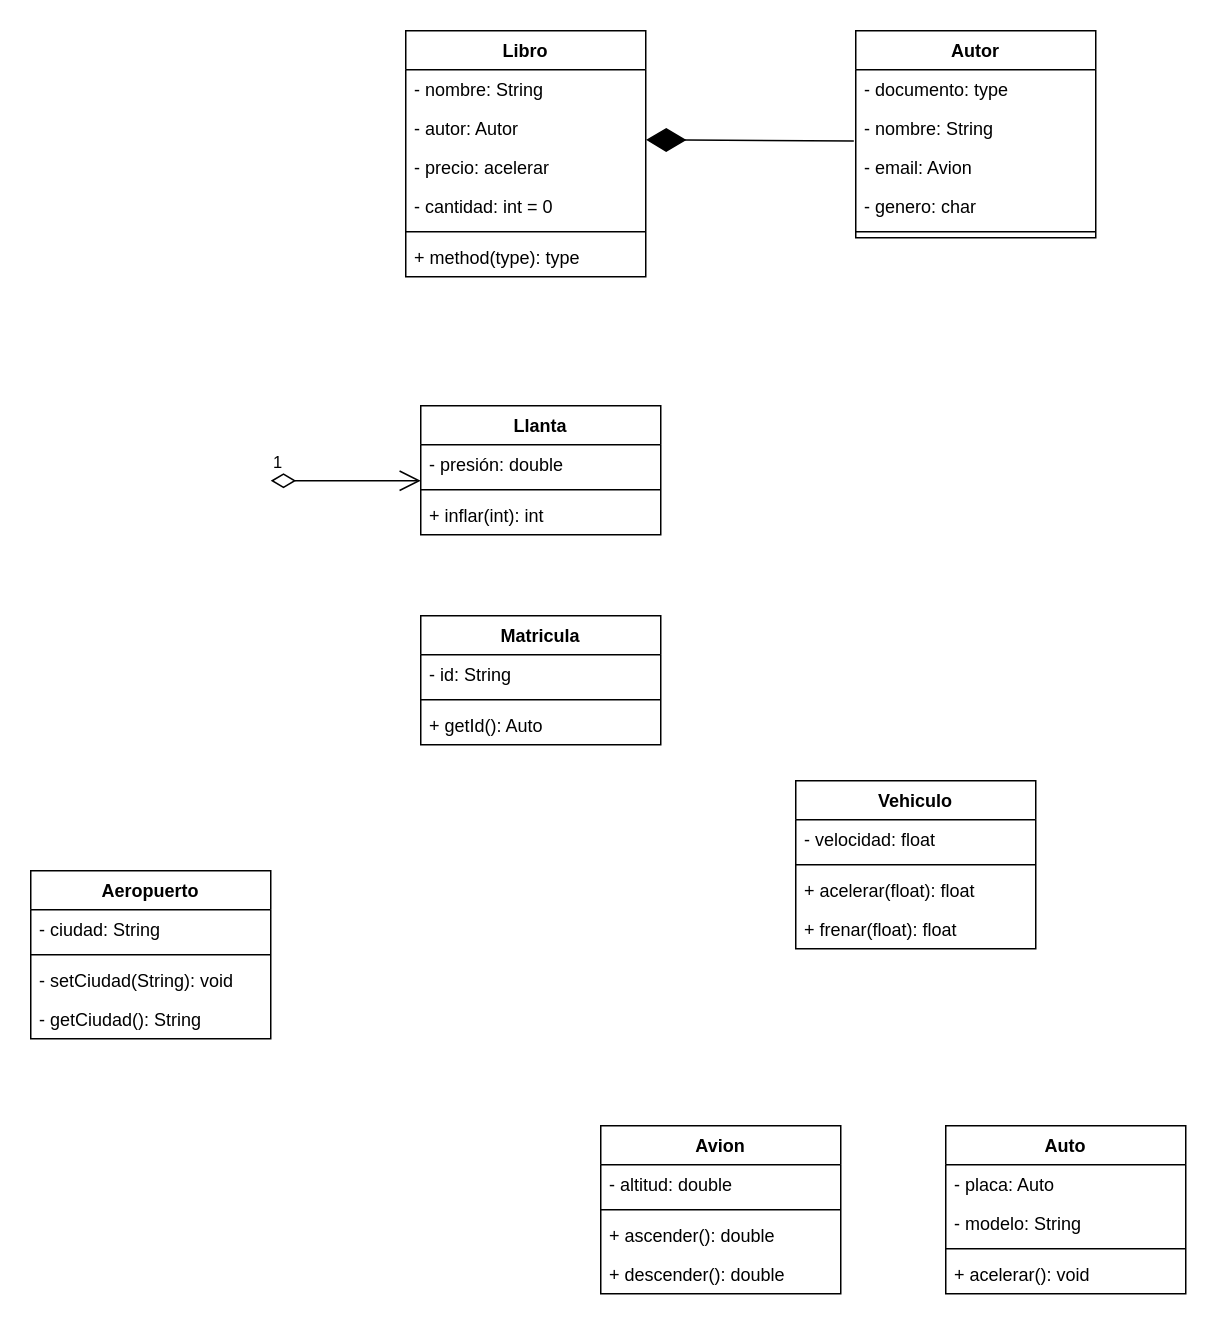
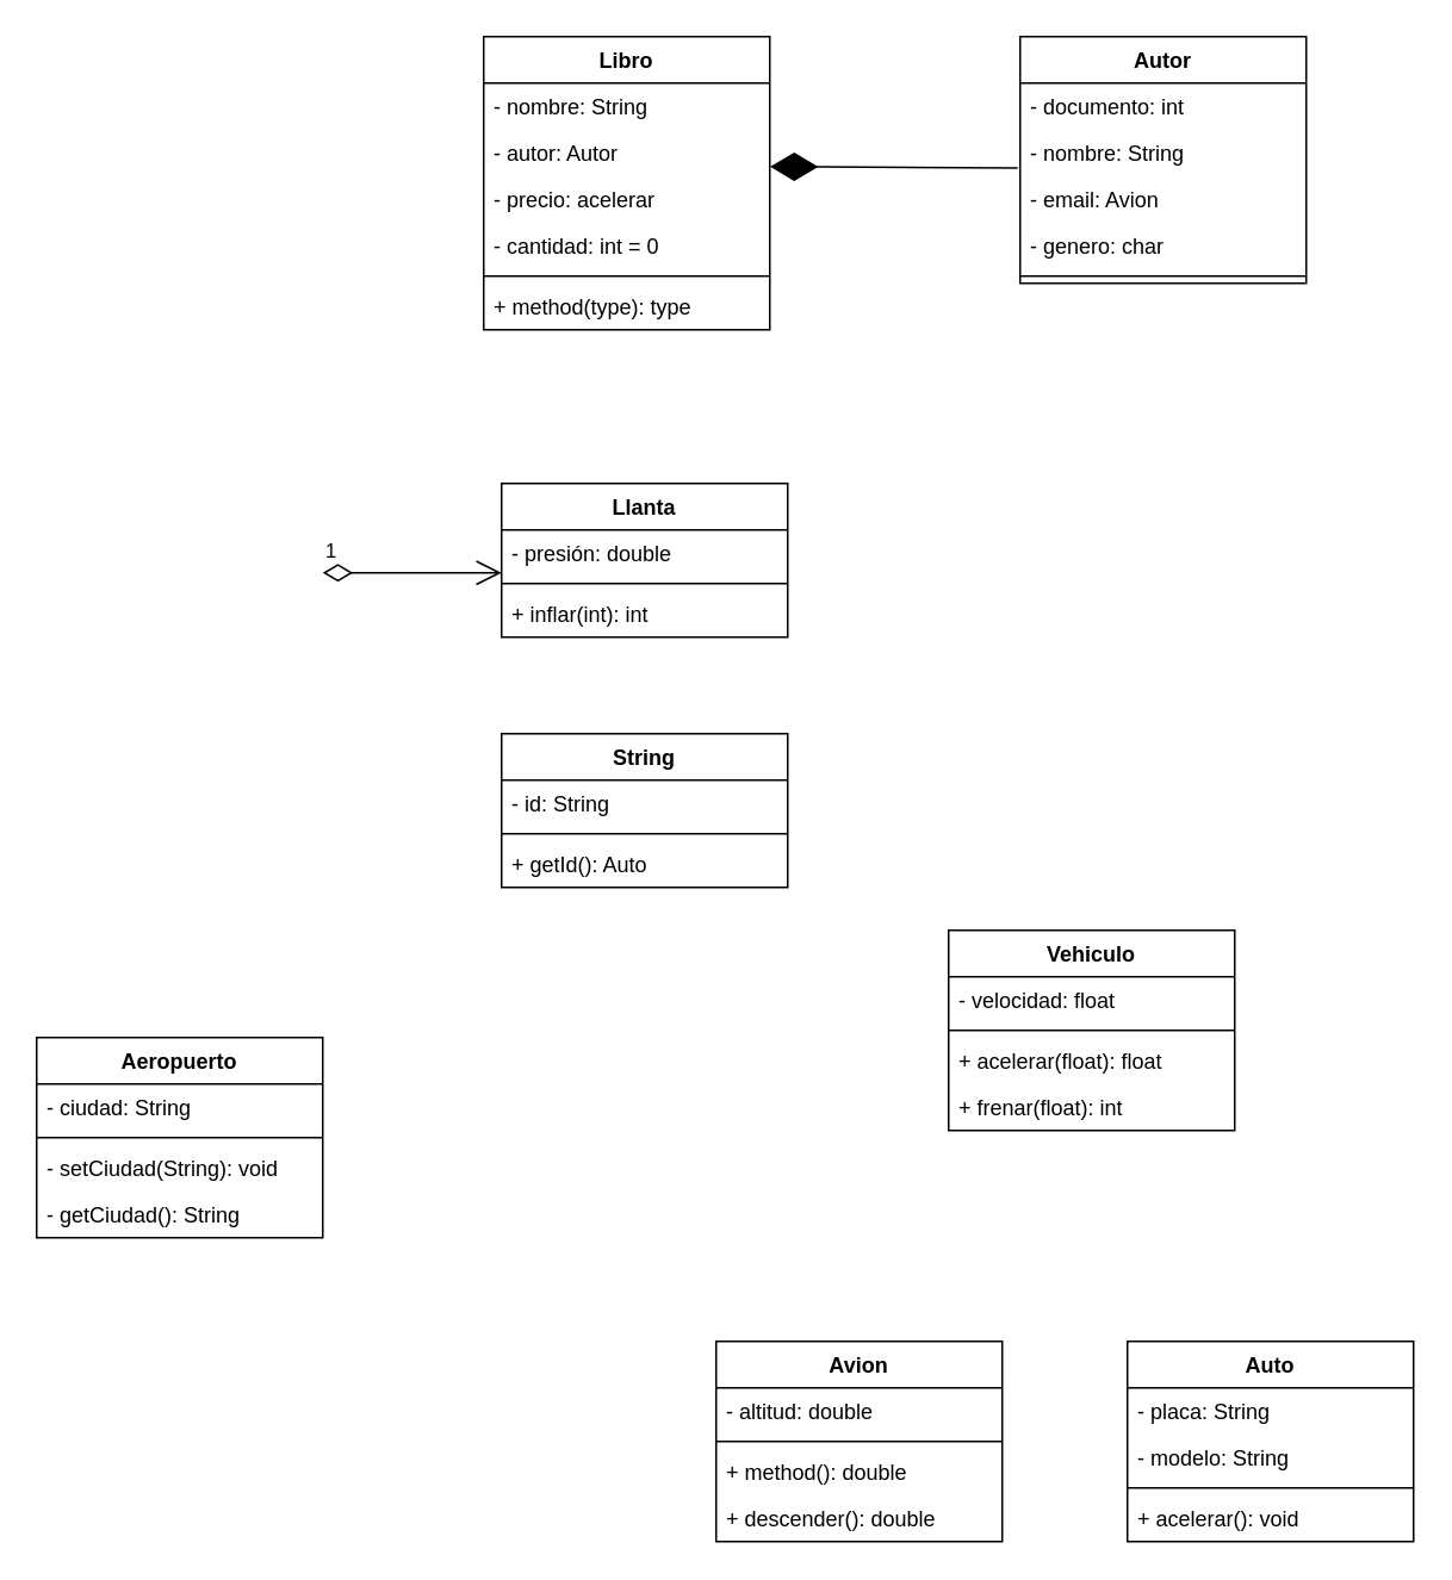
  <mxCell id="0" />
  <mxCell id="1" parent="0" />
  <mxCell id="2" value="Autor" style="swimlane;fontStyle=1;align=center;verticalAlign=top;childLayout=stackLayout;horizontal=1;startSize=26;horizontalStack=0;resizeParent=1;resizeParentMax=0;resizeLast=0;collapsible=1;marginBottom=0;" vertex="1" parent="1"><mxGeometry x="570" y="20" width="160" height="138" as="geometry" /></mxCell>
- <mxCell id="3" value="- documento: type" style="text;strokeColor=none;fillColor=none;align=left;verticalAlign=top;spacingLeft=4;spacingRight=4;overflow=hidden;rotatable=0;points=[[0,0.5],[1,0.5]];portConstraint=eastwest;" vertex="1" parent="2"><mxGeometry y="26" width="160" height="26" as="geometry" /></mxCell>
+ <mxCell id="3" value="- documento: int" style="text;strokeColor=none;fillColor=none;align=left;verticalAlign=top;spacingLeft=4;spacingRight=4;overflow=hidden;rotatable=0;points=[[0,0.5],[1,0.5]];portConstraint=eastwest;" vertex="1" parent="2"><mxGeometry y="26" width="160" height="26" as="geometry" /></mxCell>
  <mxCell id="4" value="- nombre: String" style="text;strokeColor=none;fillColor=none;align=left;verticalAlign=top;spacingLeft=4;spacingRight=4;overflow=hidden;rotatable=0;points=[[0,0.5],[1,0.5]];portConstraint=eastwest;" vertex="1" parent="2"><mxGeometry y="52" width="160" height="26" as="geometry" /></mxCell>
  <mxCell id="5" value="- email: Avion" style="text;strokeColor=none;fillColor=none;align=left;verticalAlign=top;spacingLeft=4;spacingRight=4;overflow=hidden;rotatable=0;points=[[0,0.5],[1,0.5]];portConstraint=eastwest;" vertex="1" parent="2"><mxGeometry y="78" width="160" height="26" as="geometry" /></mxCell>
  <mxCell id="6" value="- genero: char" style="text;strokeColor=none;fillColor=none;align=left;verticalAlign=top;spacingLeft=4;spacingRight=4;overflow=hidden;rotatable=0;points=[[0,0.5],[1,0.5]];portConstraint=eastwest;" vertex="1" parent="2"><mxGeometry y="104" width="160" height="26" as="geometry" /></mxCell>
  <mxCell id="7" value="" style="line;strokeWidth=1;fillColor=none;align=left;verticalAlign=middle;spacingTop=-1;spacingLeft=3;spacingRight=3;rotatable=0;labelPosition=right;points=[];portConstraint=eastwest;" vertex="1" parent="2"><mxGeometry y="130" width="160" height="8" as="geometry" /></mxCell>
  <mxCell id="8" value="Auto" style="swimlane;fontStyle=1;align=center;verticalAlign=top;childLayout=stackLayout;horizontal=1;startSize=26;horizontalStack=0;resizeParent=1;resizeParentMax=0;resizeLast=0;collapsible=1;marginBottom=0;" vertex="1" parent="1"><mxGeometry x="630" y="750" width="160" height="112" as="geometry" /></mxCell>
- <mxCell id="9" value="- placa: Auto" style="text;strokeColor=none;fillColor=none;align=left;verticalAlign=top;spacingLeft=4;spacingRight=4;overflow=hidden;rotatable=0;points=[[0,0.5],[1,0.5]];portConstraint=eastwest;" vertex="1" parent="8"><mxGeometry y="26" width="160" height="26" as="geometry" /></mxCell>
+ <mxCell id="9" value="- placa: String" style="text;strokeColor=none;fillColor=none;align=left;verticalAlign=top;spacingLeft=4;spacingRight=4;overflow=hidden;rotatable=0;points=[[0,0.5],[1,0.5]];portConstraint=eastwest;" vertex="1" parent="8"><mxGeometry y="26" width="160" height="26" as="geometry" /></mxCell>
  <mxCell id="10" value="- modelo: String" style="text;strokeColor=none;fillColor=none;align=left;verticalAlign=top;spacingLeft=4;spacingRight=4;overflow=hidden;rotatable=0;points=[[0,0.5],[1,0.5]];portConstraint=eastwest;" vertex="1" parent="8"><mxGeometry y="52" width="160" height="26" as="geometry" /></mxCell>
  <mxCell id="11" value="" style="line;strokeWidth=1;fillColor=none;align=left;verticalAlign=middle;spacingTop=-1;spacingLeft=3;spacingRight=3;rotatable=0;labelPosition=right;points=[];portConstraint=eastwest;" vertex="1" parent="8"><mxGeometry y="78" width="160" height="8" as="geometry" /></mxCell>
  <mxCell id="12" value="+ acelerar(): void" style="text;strokeColor=none;fillColor=none;align=left;verticalAlign=top;spacingLeft=4;spacingRight=4;overflow=hidden;rotatable=0;points=[[0,0.5],[1,0.5]];portConstraint=eastwest;" vertex="1" parent="8"><mxGeometry y="86" width="160" height="26" as="geometry" /></mxCell>
  <mxCell id="13" value="Aeropuerto" style="swimlane;fontStyle=1;align=center;verticalAlign=top;childLayout=stackLayout;horizontal=1;startSize=26;horizontalStack=0;resizeParent=1;resizeParentMax=0;resizeLast=0;collapsible=1;marginBottom=0;" vertex="1" parent="1"><mxGeometry x="20" y="580" width="160" height="112" as="geometry" /></mxCell>
  <mxCell id="14" value="- ciudad: String" style="text;strokeColor=none;fillColor=none;align=left;verticalAlign=top;spacingLeft=4;spacingRight=4;overflow=hidden;rotatable=0;points=[[0,0.5],[1,0.5]];portConstraint=eastwest;" vertex="1" parent="13"><mxGeometry y="26" width="160" height="26" as="geometry" /></mxCell>
  <mxCell id="15" value="" style="line;strokeWidth=1;fillColor=none;align=left;verticalAlign=middle;spacingTop=-1;spacingLeft=3;spacingRight=3;rotatable=0;labelPosition=right;points=[];portConstraint=eastwest;" vertex="1" parent="13"><mxGeometry y="52" width="160" height="8" as="geometry" /></mxCell>
  <mxCell id="16" value="- setCiudad(String): void" style="text;strokeColor=none;fillColor=none;align=left;verticalAlign=top;spacingLeft=4;spacingRight=4;overflow=hidden;rotatable=0;points=[[0,0.5],[1,0.5]];portConstraint=eastwest;" vertex="1" parent="13"><mxGeometry y="60" width="160" height="26" as="geometry" /></mxCell>
  <mxCell id="17" value="- getCiudad(): String" style="text;strokeColor=none;fillColor=none;align=left;verticalAlign=top;spacingLeft=4;spacingRight=4;overflow=hidden;rotatable=0;points=[[0,0.5],[1,0.5]];portConstraint=eastwest;" vertex="1" parent="13"><mxGeometry y="86" width="160" height="26" as="geometry" /></mxCell>
  <mxCell id="18" value="Avion" style="swimlane;fontStyle=1;align=center;verticalAlign=top;childLayout=stackLayout;horizontal=1;startSize=26;horizontalStack=0;resizeParent=1;resizeParentMax=0;resizeLast=0;collapsible=1;marginBottom=0;" vertex="1" parent="1"><mxGeometry x="400" y="750" width="160" height="112" as="geometry" /></mxCell>
  <mxCell id="19" value="- altitud: double" style="text;strokeColor=none;fillColor=none;align=left;verticalAlign=top;spacingLeft=4;spacingRight=4;overflow=hidden;rotatable=0;points=[[0,0.5],[1,0.5]];portConstraint=eastwest;" vertex="1" parent="18"><mxGeometry y="26" width="160" height="26" as="geometry" /></mxCell>
  <mxCell id="20" value="" style="line;strokeWidth=1;fillColor=none;align=left;verticalAlign=middle;spacingTop=-1;spacingLeft=3;spacingRight=3;rotatable=0;labelPosition=right;points=[];portConstraint=eastwest;" vertex="1" parent="18"><mxGeometry y="52" width="160" height="8" as="geometry" /></mxCell>
- <mxCell id="21" value="+ ascender(): double" style="text;strokeColor=none;fillColor=none;align=left;verticalAlign=top;spacingLeft=4;spacingRight=4;overflow=hidden;rotatable=0;points=[[0,0.5],[1,0.5]];portConstraint=eastwest;" vertex="1" parent="18"><mxGeometry y="60" width="160" height="26" as="geometry" /></mxCell>
+ <mxCell id="21" value="+ method(): double" style="text;strokeColor=none;fillColor=none;align=left;verticalAlign=top;spacingLeft=4;spacingRight=4;overflow=hidden;rotatable=0;points=[[0,0.5],[1,0.5]];portConstraint=eastwest;" vertex="1" parent="18"><mxGeometry y="60" width="160" height="26" as="geometry" /></mxCell>
  <mxCell id="22" value="+ descender(): double" style="text;strokeColor=none;fillColor=none;align=left;verticalAlign=top;spacingLeft=4;spacingRight=4;overflow=hidden;rotatable=0;points=[[0,0.5],[1,0.5]];portConstraint=eastwest;" vertex="1" parent="18"><mxGeometry y="86" width="160" height="26" as="geometry" /></mxCell>
  <mxCell id="23" value="Llanta" style="swimlane;fontStyle=1;align=center;verticalAlign=top;childLayout=stackLayout;horizontal=1;startSize=26;horizontalStack=0;resizeParent=1;resizeParentMax=0;resizeLast=0;collapsible=1;marginBottom=0;" vertex="1" parent="1"><mxGeometry x="280" y="270" width="160" height="86" as="geometry" /></mxCell>
  <mxCell id="24" value="- presión: double" style="text;strokeColor=none;fillColor=none;align=left;verticalAlign=top;spacingLeft=4;spacingRight=4;overflow=hidden;rotatable=0;points=[[0,0.5],[1,0.5]];portConstraint=eastwest;" vertex="1" parent="23"><mxGeometry y="26" width="160" height="26" as="geometry" /></mxCell>
  <mxCell id="25" value="" style="line;strokeWidth=1;fillColor=none;align=left;verticalAlign=middle;spacingTop=-1;spacingLeft=3;spacingRight=3;rotatable=0;labelPosition=right;points=[];portConstraint=eastwest;" vertex="1" parent="23"><mxGeometry y="52" width="160" height="8" as="geometry" /></mxCell>
  <mxCell id="26" value="+ inflar(int): int" style="text;strokeColor=none;fillColor=none;align=left;verticalAlign=top;spacingLeft=4;spacingRight=4;overflow=hidden;rotatable=0;points=[[0,0.5],[1,0.5]];portConstraint=eastwest;" vertex="1" parent="23"><mxGeometry y="60" width="160" height="26" as="geometry" /></mxCell>
  <mxCell id="27" value="1" style="endArrow=open;html=1;endSize=12;startArrow=diamondThin;startSize=14;startFill=0;edgeStyle=orthogonalEdgeStyle;align=left;verticalAlign=bottom;rounded=0;" edge="1" parent="1"><mxGeometry x="-1" y="3" relative="1" as="geometry"><mxPoint x="180" y="320" as="sourcePoint" /><mxPoint x="280" y="320" as="targetPoint" /></mxGeometry></mxCell>
- <mxCell id="28" value="Matricula" style="swimlane;fontStyle=1;align=center;verticalAlign=top;childLayout=stackLayout;horizontal=1;startSize=26;horizontalStack=0;resizeParent=1;resizeParentMax=0;resizeLast=0;collapsible=1;marginBottom=0;" vertex="1" parent="1"><mxGeometry x="280" y="410" width="160" height="86" as="geometry" /></mxCell>
+ <mxCell id="28" value="String" style="swimlane;fontStyle=1;align=center;verticalAlign=top;childLayout=stackLayout;horizontal=1;startSize=26;horizontalStack=0;resizeParent=1;resizeParentMax=0;resizeLast=0;collapsible=1;marginBottom=0;" vertex="1" parent="1"><mxGeometry x="280" y="410" width="160" height="86" as="geometry" /></mxCell>
  <mxCell id="29" value="- id: String" style="text;strokeColor=none;fillColor=none;align=left;verticalAlign=top;spacingLeft=4;spacingRight=4;overflow=hidden;rotatable=0;points=[[0,0.5],[1,0.5]];portConstraint=eastwest;" vertex="1" parent="28"><mxGeometry y="26" width="160" height="26" as="geometry" /></mxCell>
  <mxCell id="30" value="" style="line;strokeWidth=1;fillColor=none;align=left;verticalAlign=middle;spacingTop=-1;spacingLeft=3;spacingRight=3;rotatable=0;labelPosition=right;points=[];portConstraint=eastwest;" vertex="1" parent="28"><mxGeometry y="52" width="160" height="8" as="geometry" /></mxCell>
  <mxCell id="31" value="+ getId(): Auto" style="text;strokeColor=none;fillColor=none;align=left;verticalAlign=top;spacingLeft=4;spacingRight=4;overflow=hidden;rotatable=0;points=[[0,0.5],[1,0.5]];portConstraint=eastwest;" vertex="1" parent="28"><mxGeometry y="60" width="160" height="26" as="geometry" /></mxCell>
  <mxCell id="32" value="Vehiculo" style="swimlane;fontStyle=1;align=center;verticalAlign=top;childLayout=stackLayout;horizontal=1;startSize=26;horizontalStack=0;resizeParent=1;resizeParentMax=0;resizeLast=0;collapsible=1;marginBottom=0;" vertex="1" parent="1"><mxGeometry x="530" y="520" width="160" height="112" as="geometry" /></mxCell>
  <mxCell id="33" value="- velocidad: float" style="text;strokeColor=none;fillColor=none;align=left;verticalAlign=top;spacingLeft=4;spacingRight=4;overflow=hidden;rotatable=0;points=[[0,0.5],[1,0.5]];portConstraint=eastwest;" vertex="1" parent="32"><mxGeometry y="26" width="160" height="26" as="geometry" /></mxCell>
  <mxCell id="34" value="" style="line;strokeWidth=1;fillColor=none;align=left;verticalAlign=middle;spacingTop=-1;spacingLeft=3;spacingRight=3;rotatable=0;labelPosition=right;points=[];portConstraint=eastwest;" vertex="1" parent="32"><mxGeometry y="52" width="160" height="8" as="geometry" /></mxCell>
  <mxCell id="35" value="+ acelerar(float): float" style="text;strokeColor=none;fillColor=none;align=left;verticalAlign=top;spacingLeft=4;spacingRight=4;overflow=hidden;rotatable=0;points=[[0,0.5],[1,0.5]];portConstraint=eastwest;" vertex="1" parent="32"><mxGeometry y="60" width="160" height="26" as="geometry" /></mxCell>
- <mxCell id="36" value="+ frenar(float): float" style="text;strokeColor=none;fillColor=none;align=left;verticalAlign=top;spacingLeft=4;spacingRight=4;overflow=hidden;rotatable=0;points=[[0,0.5],[1,0.5]];portConstraint=eastwest;" vertex="1" parent="32"><mxGeometry y="86" width="160" height="26" as="geometry" /></mxCell>
+ <mxCell id="36" value="+ frenar(float): int" style="text;strokeColor=none;fillColor=none;align=left;verticalAlign=top;spacingLeft=4;spacingRight=4;overflow=hidden;rotatable=0;points=[[0,0.5],[1,0.5]];portConstraint=eastwest;" vertex="1" parent="32"><mxGeometry y="86" width="160" height="26" as="geometry" /></mxCell>
  <mxCell id="37" value="Libro" style="swimlane;fontStyle=1;align=center;verticalAlign=top;childLayout=stackLayout;horizontal=1;startSize=26;horizontalStack=0;resizeParent=1;resizeParentMax=0;resizeLast=0;collapsible=1;marginBottom=0;" vertex="1" parent="1"><mxGeometry x="270" y="20" width="160" height="164" as="geometry" /></mxCell>
  <mxCell id="38" value="- nombre: String" style="text;strokeColor=none;fillColor=none;align=left;verticalAlign=top;spacingLeft=4;spacingRight=4;overflow=hidden;rotatable=0;points=[[0,0.5],[1,0.5]];portConstraint=eastwest;" vertex="1" parent="37"><mxGeometry y="26" width="160" height="26" as="geometry" /></mxCell>
  <mxCell id="39" value="- autor: Autor" style="text;strokeColor=none;fillColor=none;align=left;verticalAlign=top;spacingLeft=4;spacingRight=4;overflow=hidden;rotatable=0;points=[[0,0.5],[1,0.5]];portConstraint=eastwest;" vertex="1" parent="37"><mxGeometry y="52" width="160" height="26" as="geometry" /></mxCell>
  <mxCell id="40" value="- precio: acelerar" style="text;strokeColor=none;fillColor=none;align=left;verticalAlign=top;spacingLeft=4;spacingRight=4;overflow=hidden;rotatable=0;points=[[0,0.5],[1,0.5]];portConstraint=eastwest;" vertex="1" parent="37"><mxGeometry y="78" width="160" height="26" as="geometry" /></mxCell>
  <mxCell id="41" value="- cantidad: int = 0" style="text;strokeColor=none;fillColor=none;align=left;verticalAlign=top;spacingLeft=4;spacingRight=4;overflow=hidden;rotatable=0;points=[[0,0.5],[1,0.5]];portConstraint=eastwest;" vertex="1" parent="37"><mxGeometry y="104" width="160" height="26" as="geometry" /></mxCell>
  <mxCell id="42" value="" style="line;strokeWidth=1;fillColor=none;align=left;verticalAlign=middle;spacingTop=-1;spacingLeft=3;spacingRight=3;rotatable=0;labelPosition=right;points=[];portConstraint=eastwest;" vertex="1" parent="37"><mxGeometry y="130" width="160" height="8" as="geometry" /></mxCell>
  <mxCell id="43" value="+ method(type): type" style="text;strokeColor=none;fillColor=none;align=left;verticalAlign=top;spacingLeft=4;spacingRight=4;overflow=hidden;rotatable=0;points=[[0,0.5],[1,0.5]];portConstraint=eastwest;" vertex="1" parent="37"><mxGeometry y="138" width="160" height="26" as="geometry" /></mxCell>
  <mxCell id="44" value="" style="endArrow=diamondThin;endFill=1;endSize=24;html=1;rounded=0;exitX=-0.008;exitY=0.826;exitDx=0;exitDy=0;exitPerimeter=0;entryX=1.001;entryY=0.798;entryDx=0;entryDy=0;entryPerimeter=0;" edge="1" parent="1" source="4" target="39"><mxGeometry width="160" relative="1" as="geometry"><mxPoint x="360" y="70" as="sourcePoint" /><mxPoint x="520" y="70" as="targetPoint" /></mxGeometry></mxCell>
